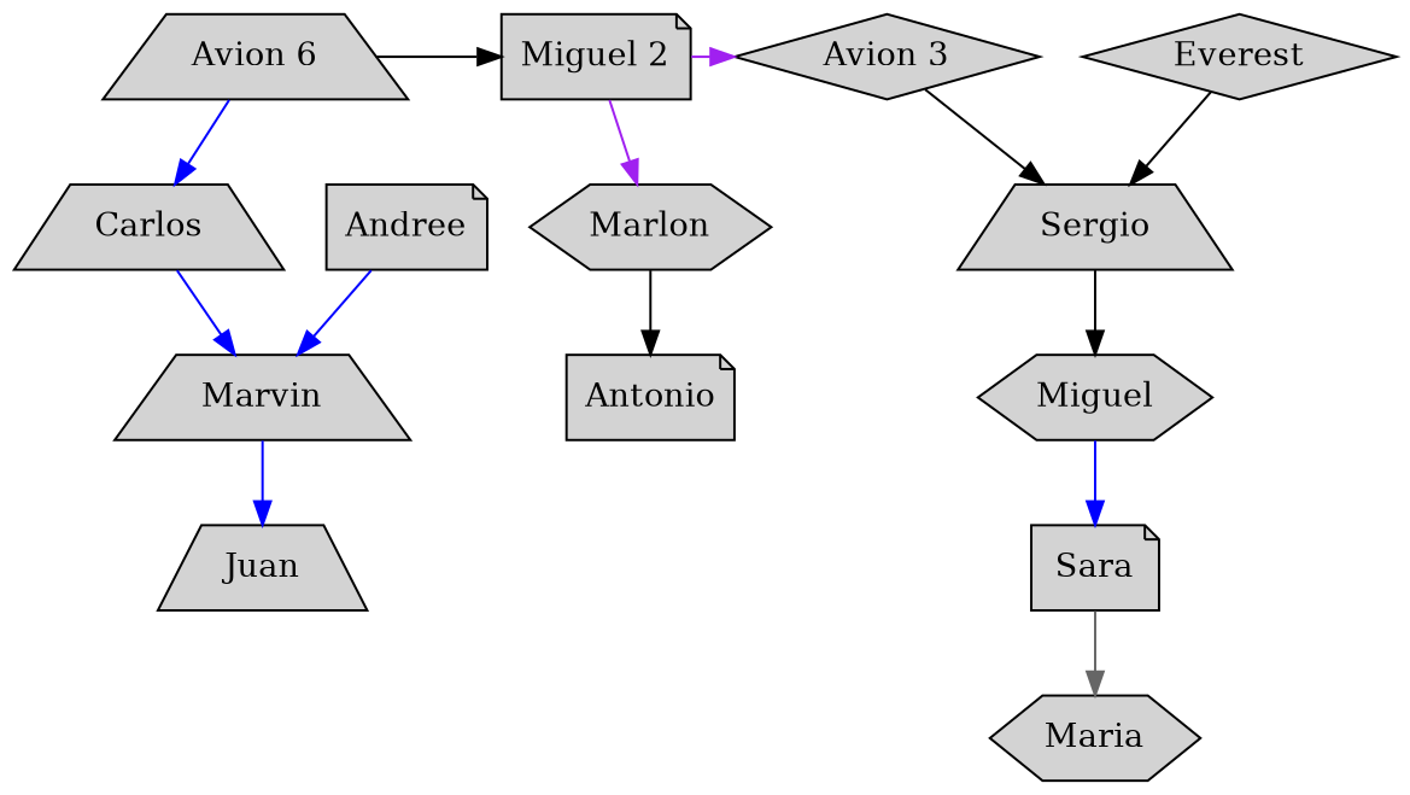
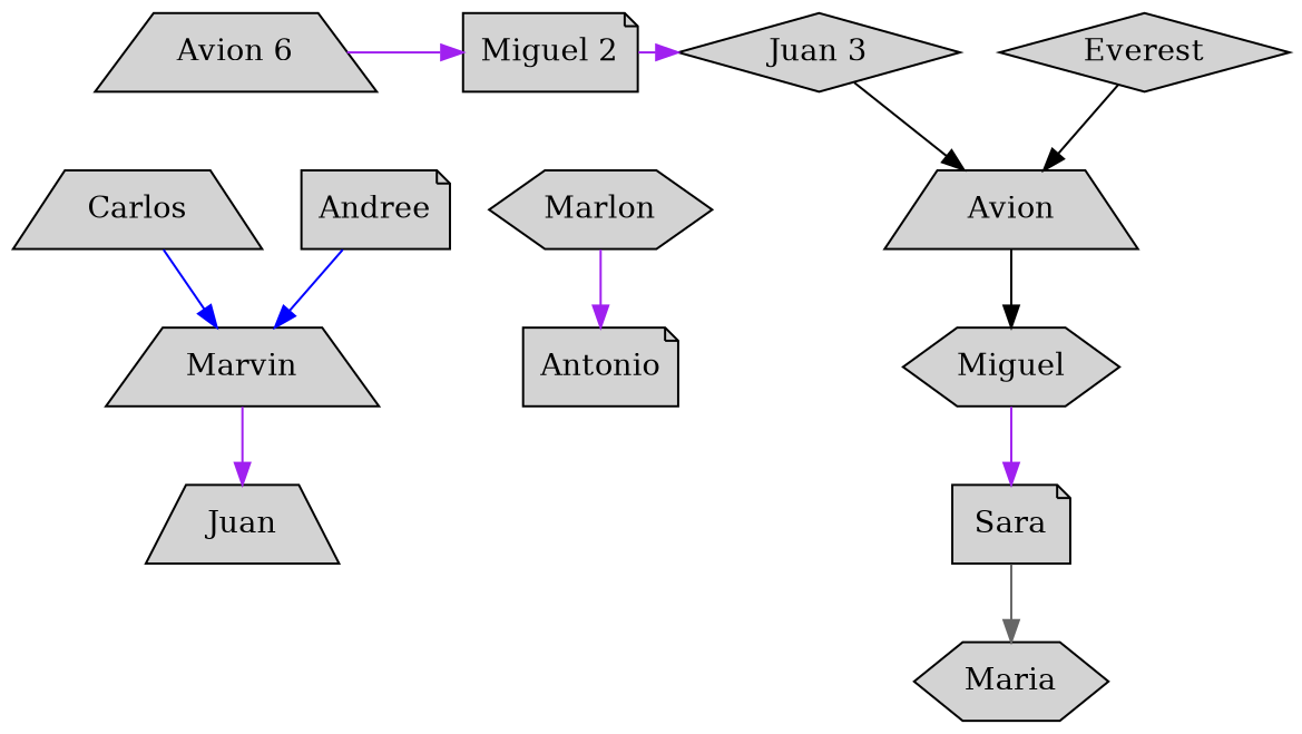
  digraph {
    node [rankdir=LR shape=trapezium style=filled]
    edge [color=black]
    n1 [label="Avion 6" rankdir=UD]
    n2 [label="Miguel 2" rankdir=UD shape=note]
-   n3 [label="Avion 3" rankdir=UD shape=diamond]
+   n3 [label="Juan 3" rankdir=UD shape=diamond]
    n4 [label=Carlos]
    n5 [label=Marlon shape=hexagon]
-   n6 [label=Sergio]
+   n6 [label=Avion]
    n7 [label=Marvin]
    n8 [label=Andree shape=note]
    n9 [label=Juan]
    n10 [label=Antonio shape=note]
    n11 [label=Everest shape=diamond]
    n12 [label=Miguel shape=hexagon]
    n13 [label=Sara shape=note]
    n14 [label=Maria shape=hexagon]
    subgraph sub_1 {
      rank=same
      n1
      n2
      n3
    }
-   n1 -> n2
-   n1 -> n4 [color=blue]
+   n1 -> n2 [color=purple]
    n2 -> n3 [color=purple]
-   n2 -> n5 [color=purple]
    n3 -> n6
    n4 -> n7 [color=blue]
-   n5 -> n10
+   n5 -> n10 [color=purple]
    n6 -> n12
-   n7 -> n9 [color=blue]
+   n7 -> n9 [color=purple]
    n8 -> n7 [color=blue]
    n11 -> n6
-   n12 -> n13 [color=blue]
+   n12 -> n13 [color=purple]
    n13 -> n14 [color=gray40]
  }
